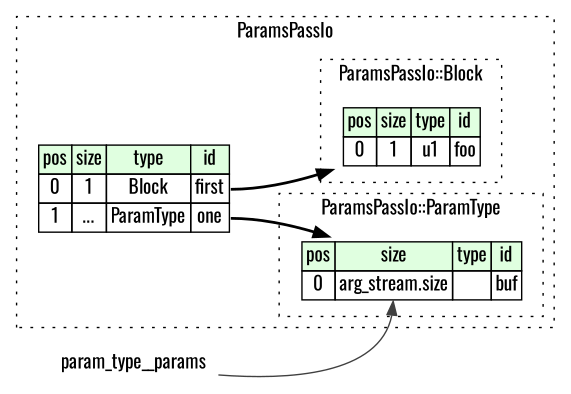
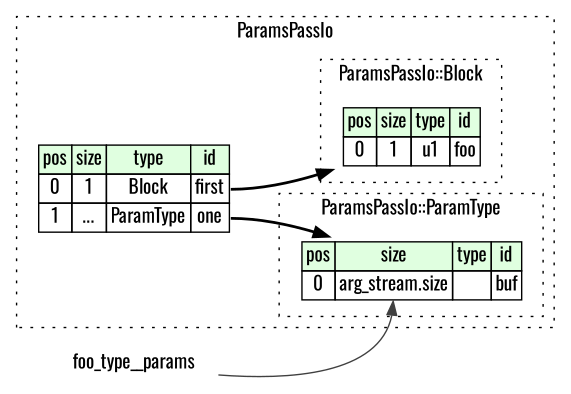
  digraph {
    rankdir=LR
    fontname=Oswald
    node [shape=plaintext fontname=Oswald]
    edge [style=bold fontname=Oswald]
    n1 [label=<<TABLE BORDER="0" CELLBORDER="1" CELLSPACING="0"> 				<TR><TD BGCOLOR="#E0FFE0">pos</TD><TD BGCOLOR="#E0FFE0">size</TD><TD BGCOLOR="#E0FFE0">type</TD><TD BGCOLOR="#E0FFE0">id</TD></TR> 				<TR><TD PORT="foo_pos">0</TD><TD PORT="foo_size">1</TD><TD>u1</TD><TD PORT="foo_type">foo</TD></TR> 			</TABLE>>]
    n2 [label=<<TABLE BORDER="0" CELLBORDER="1" CELLSPACING="0"> 				<TR><TD BGCOLOR="#E0FFE0">pos</TD><TD BGCOLOR="#E0FFE0">size</TD><TD BGCOLOR="#E0FFE0">type</TD><TD BGCOLOR="#E0FFE0">id</TD></TR> 				<TR><TD PORT="buf_pos">0</TD><TD PORT="buf_size">arg_stream.size</TD><TD></TD><TD PORT="buf_type">buf</TD></TR> 			</TABLE>>]
    n3 [label=<<TABLE BORDER="0" CELLBORDER="1" CELLSPACING="0"> 			<TR><TD BGCOLOR="#E0FFE0">pos</TD><TD BGCOLOR="#E0FFE0">size</TD><TD BGCOLOR="#E0FFE0">type</TD><TD BGCOLOR="#E0FFE0">id</TD></TR> 			<TR><TD PORT="first_pos">0</TD><TD PORT="first_size">1</TD><TD>Block</TD><TD PORT="first_type">first</TD></TR> 			<TR><TD PORT="one_pos">1</TD><TD PORT="one_size">...</TD><TD>ParamType</TD><TD PORT="one_type">one</TD></TR> 		</TABLE>>]
-   param_type__params
+   param_type__params [label=foo_type__params]
    subgraph cluster_1 {
      label=ParamsPassIo
      style=dotted
      n3
      subgraph cluster_2 {
        label="ParamsPassIo::Block"
        style=dotted
        n1
      }
      subgraph cluster_3 {
        label="ParamsPassIo::ParamType"
        style=dotted
        n2
      }
    }
    n3 -> n1 [tailport=first_type]
    n3 -> n2 [tailport=one_type]
    param_type__params -> n2 [color="#404040" headport=buf_size tailport=arg_stream_type style=""]
  }
